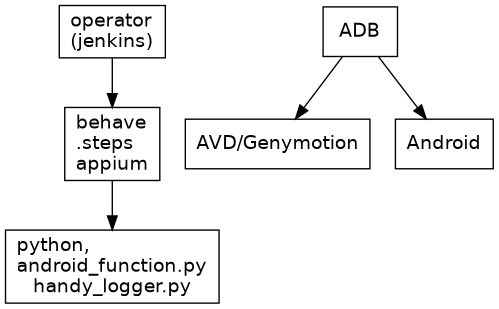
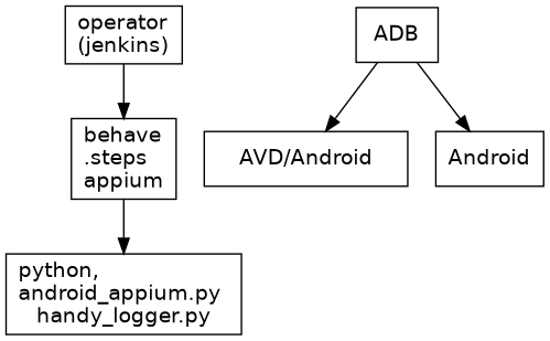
  digraph {
    fontname="DejaVu Sans"
    node [fontname="DejaVu Sans" shape=box]
    edge [fontname="DejaVu Sans"]
    n1 [label="operator\l(jenkins)"]
    n2 [label="behave\l.steps\lappium"]
-   n3 [label="python,\landroid_function.py\lhandy_logger.py"]
+   n3 [label="python,\landroid_appium.py\lhandy_logger.py"]
    n4 [label=ADB]
-   n5 [label="AVD/Genymotion"]
+   n5 [label="AVD/Android"]
    n6 [label=Android]
    n1 -> n2
    n2 -> n3
    n4 -> n5
    n4 -> n6
  }
